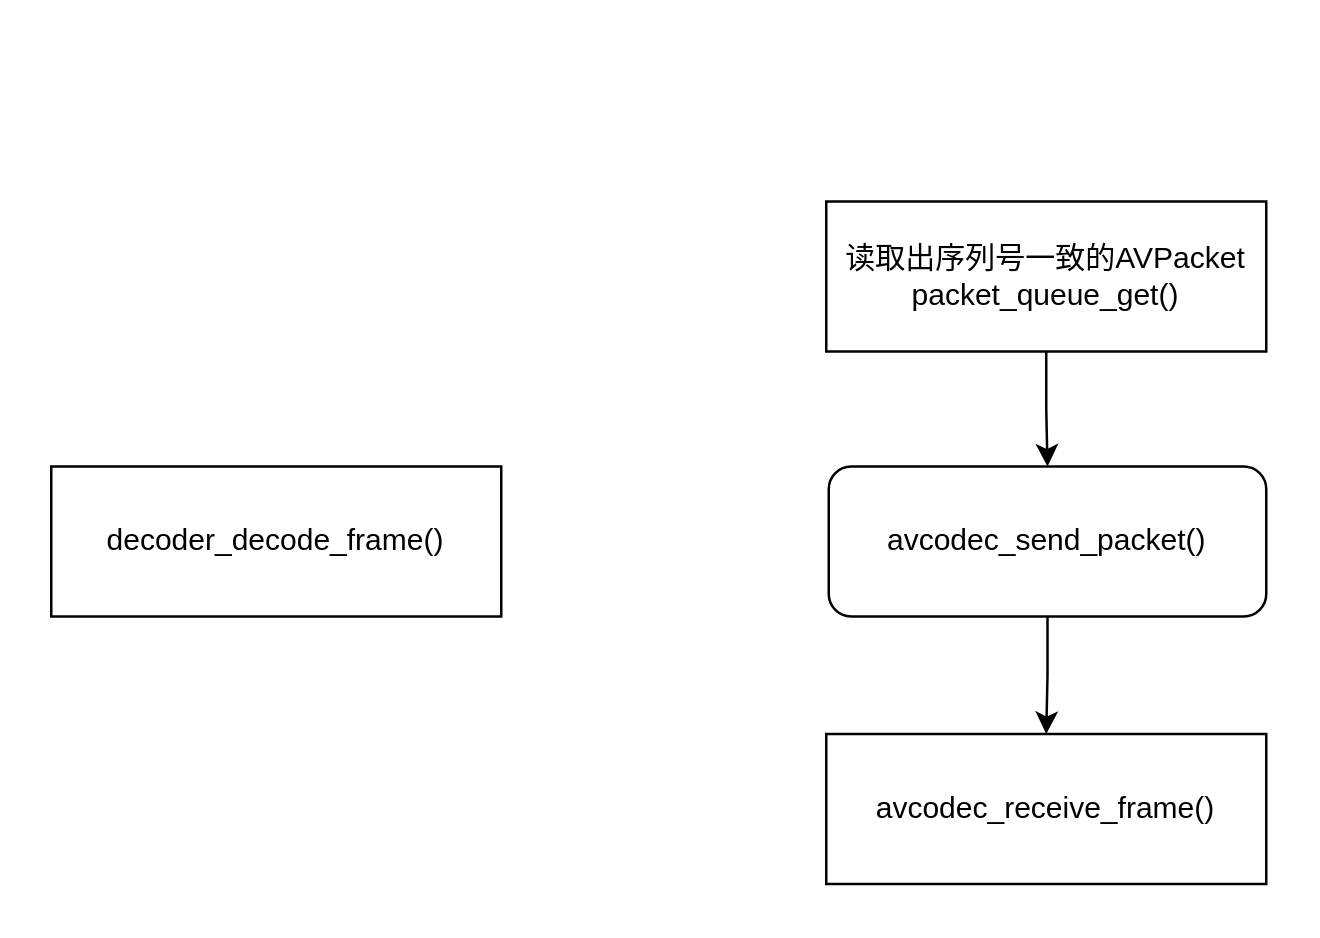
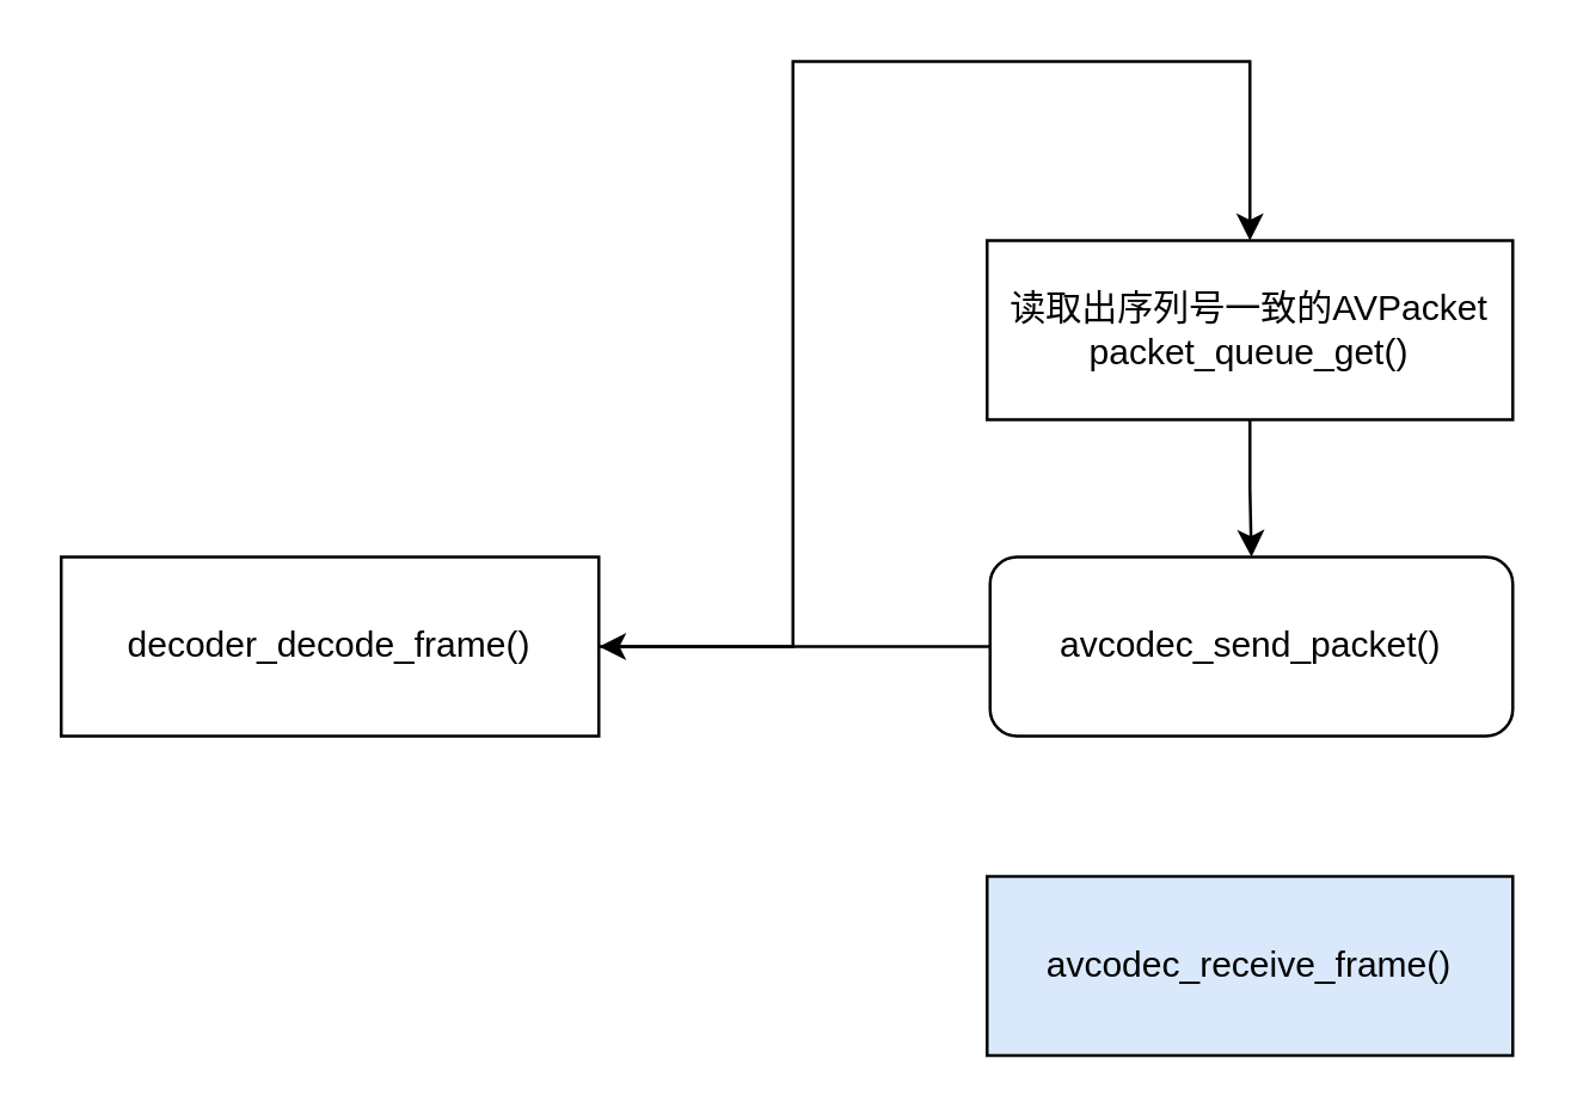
  <mxCell id="0" />
  <mxCell id="1" parent="0" />
  <mxCell id="2" value="&lt;div&gt;decoder_decode_frame()&lt;/div&gt;" style="rounded=0;whiteSpace=wrap;html=1;" parent="1" vertex="1"><mxGeometry x="20" y="186" width="180" height="60" as="geometry" /></mxCell>
  <mxCell id="3" value="" style="edgeStyle=orthogonalEdgeStyle;rounded=0;orthogonalLoop=1;jettySize=auto;html=1;" parent="1" source="4" target="7" edge="1"><mxGeometry relative="1" as="geometry" /></mxCell>
  <mxCell id="4" value="读取出序列号一致的AVPacket&lt;br&gt;packet_queue_get()" style="rounded=0;whiteSpace=wrap;html=1;" parent="1" vertex="1"><mxGeometry x="330" y="80" width="176" height="60" as="geometry" /></mxCell>
- <mxCell id="6" value="" style="edgeStyle=orthogonalEdgeStyle;rounded=0;orthogonalLoop=1;jettySize=auto;html=1;" parent="1" source="7" target="8" edge="1"><mxGeometry relative="1" as="geometry" /></mxCell>
+ <mxCell id="5" style="edgeStyle=orthogonalEdgeStyle;rounded=0;orthogonalLoop=1;jettySize=auto;html=1;entryX=0.5;entryY=0;entryDx=0;entryDy=0;fontSize=14;fontColor=default;exitX=1;exitY=0.5;exitDx=0;exitDy=0;" parent="1" source="2" target="4" edge="1"><mxGeometry relative="1" as="geometry"><mxPoint x="160" y="340" as="sourcePoint" /><mxPoint x="570" y="246" as="targetPoint" /><Array as="points"><mxPoint x="265" y="216" /><mxPoint x="265" y="20" /><mxPoint x="418" y="20" /></Array></mxGeometry></mxCell>
+ <mxCell id="6" value="" style="edgeStyle=orthogonalEdgeStyle;rounded=0;orthogonalLoop=1;jettySize=auto;html=1;" parent="1" source="7" target="2" edge="1"><mxGeometry relative="1" as="geometry" /></mxCell>
  <mxCell id="7" value="avcodec_send_packet()" style="whiteSpace=wrap;html=1;rounded=1;" parent="1" vertex="1"><mxGeometry x="331" y="186" width="175" height="60" as="geometry" /></mxCell>
- <mxCell id="8" value="avcodec_receive_frame()" style="rounded=0;whiteSpace=wrap;html=1;" parent="1" vertex="1"><mxGeometry x="330" y="293" width="176" height="60" as="geometry" /></mxCell>
+ <mxCell id="8" value="avcodec_receive_frame()" style="rounded=0;whiteSpace=wrap;html=1;fillColor=#dae8fc;" parent="1" vertex="1"><mxGeometry x="330" y="293" width="176" height="60" as="geometry" /></mxCell>
